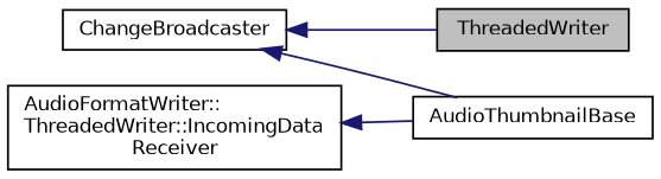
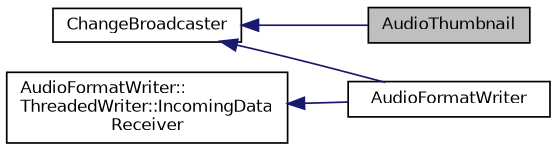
  digraph {
    rankdir=LR
    node [color=black fontname=Helvetica fontsize=10 shape=record]
    edge [color=midnightblue dir=back fontname=Helvetica fontsize=10 labelfontname=Helvetica labelfontsize=10 style=solid]
-   n1 [fillcolor=grey75 fontcolor=black height=0.2 label=ThreadedWriter style=filled width=0.4]
-   n2 [height=0.2 label=AudioThumbnailBase width=0.4]
+   n1 [fillcolor=grey75 fontcolor=black height=0.2 label=AudioThumbnail style=filled width=0.4]
+   n2 [height=0.2 label=AudioFormatWriter width=0.4]
    n3 [height=0.2 label=ChangeBroadcaster width=0.4]
    n4 [height=0.2 label="AudioFormatWriter::\lThreadedWriter::IncomingData\lReceiver" width=0.4]
    n3 -> n1
    n3 -> n2
    n4 -> n2
  }
